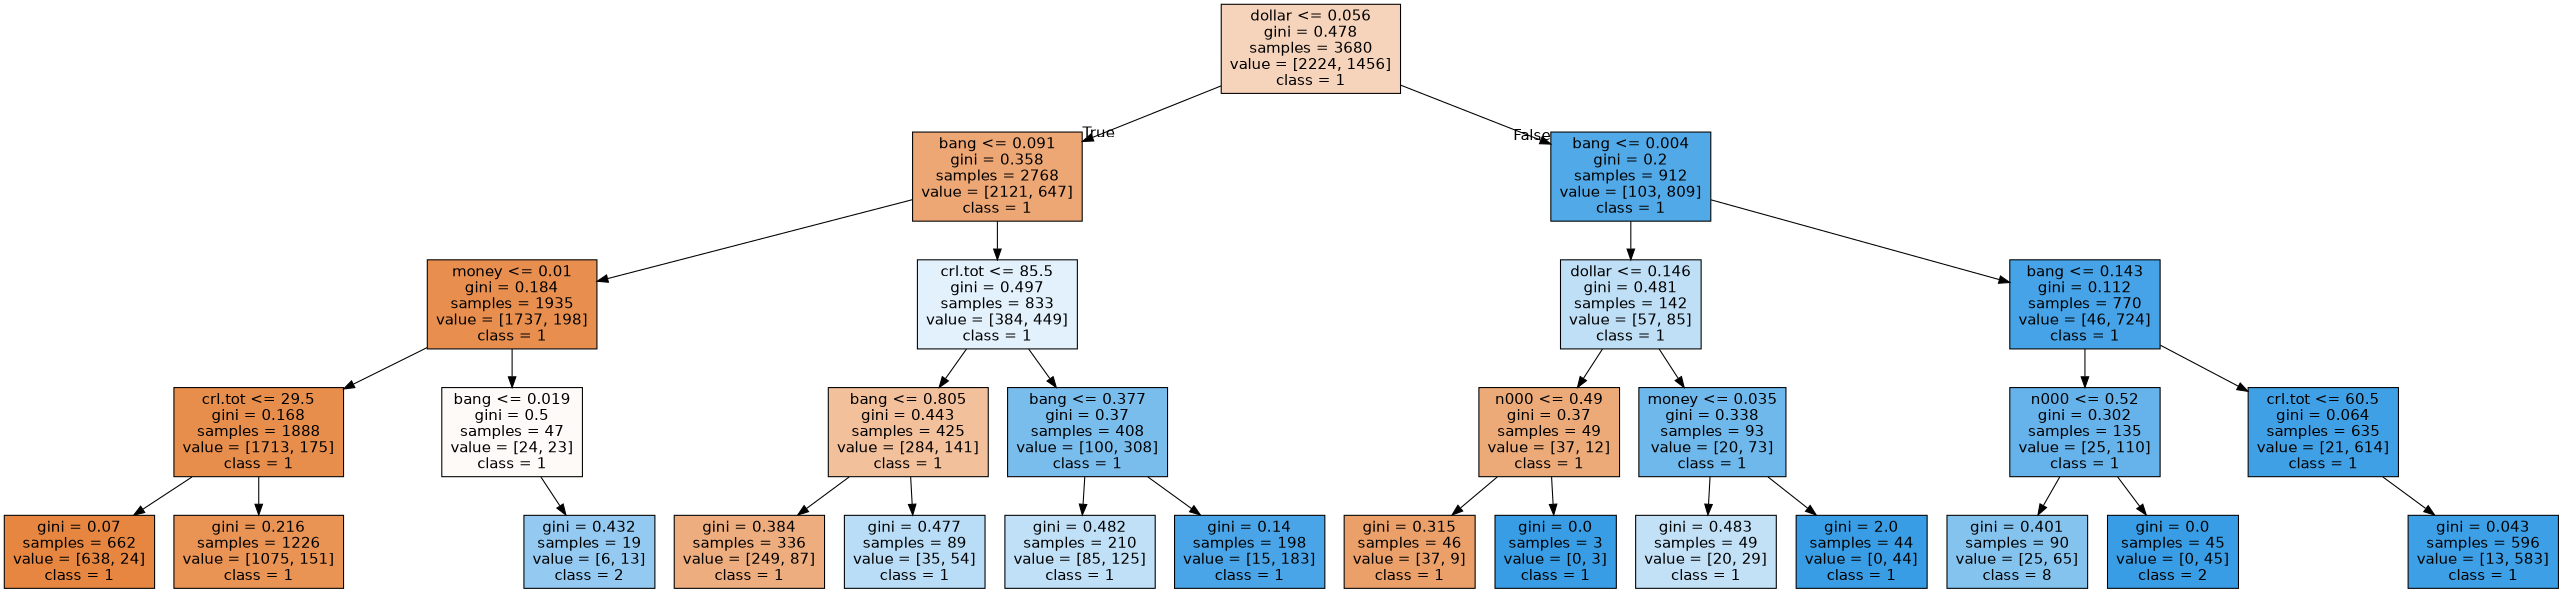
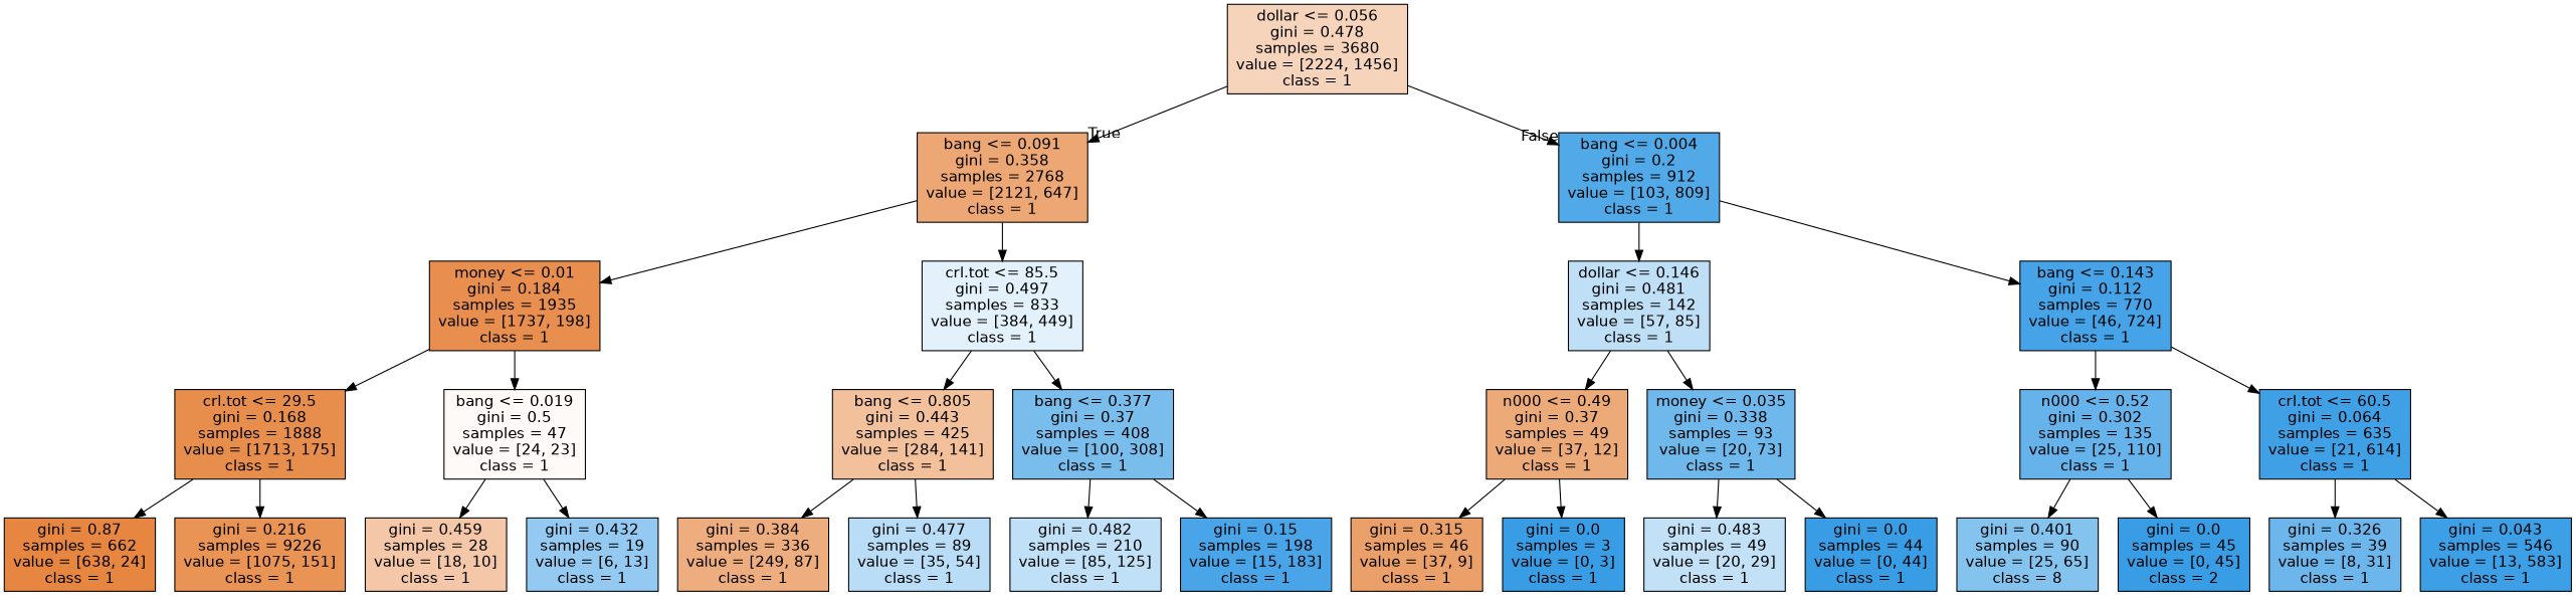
  digraph {
    node [color=black fillcolor="#399de5" fontname=helvetica shape=box style=filled]
    edge [fontname=helvetica]
    n1 [fillcolor="#f6d3bb" label="dollar <= 0.056\ngini = 0.478\nsamples = 3680\nvalue = [2224, 1456]\nclass = 1"]
    n2 [fillcolor="#eda775" label="bang <= 0.091\ngini = 0.358\nsamples = 2768\nvalue = [2121, 647]\nclass = 1"]
    n3 [fillcolor="#52a9e8" label="bang <= 0.004\ngini = 0.2\nsamples = 912\nvalue = [103, 809]\nclass = 1"]
    n4 [fillcolor="#e88f50" label="money <= 0.01\ngini = 0.184\nsamples = 1935\nvalue = [1737, 198]\nclass = 1"]
    n5 [fillcolor="#e2f1fb" label="crl.tot <= 85.5\ngini = 0.497\nsamples = 833\nvalue = [384, 449]\nclass = 1"]
    n6 [fillcolor="#bedff6" label="dollar <= 0.146\ngini = 0.481\nsamples = 142\nvalue = [57, 85]\nclass = 1"]
    n7 [fillcolor="#46a3e7" label="bang <= 0.143\ngini = 0.112\nsamples = 770\nvalue = [46, 724]\nclass = 1"]
    n8 [fillcolor="#e88e4d" label="crl.tot <= 29.5\ngini = 0.168\nsamples = 1888\nvalue = [1713, 175]\nclass = 1"]
    n9 [fillcolor="#fefaf7" label="bang <= 0.019\ngini = 0.5\nsamples = 47\nvalue = [24, 23]\nclass = 1"]
    n10 [fillcolor="#f2c09b" label="bang <= 0.805\ngini = 0.443\nsamples = 425\nvalue = [284, 141]\nclass = 1"]
    n11 [fillcolor="#79bded" label="bang <= 0.377\ngini = 0.37\nsamples = 408\nvalue = [100, 308]\nclass = 1"]
-   n12 [fillcolor="#e68640" label="gini = 0.07\nsamples = 662\nvalue = [638, 24]\nclass = 1"]
-   n13 [fillcolor="#e99355" label="gini = 0.216\nsamples = 1226\nvalue = [1075, 151]\nclass = 1"]
-   n15 [fillcolor="#94caf1" label="gini = 0.432\nsamples = 19\nvalue = [6, 13]\nclass = 2"]
+   n12 [fillcolor="#e68640" label="gini = 0.87\nsamples = 662\nvalue = [638, 24]\nclass = 1"]
+   n13 [fillcolor="#e99355" label="gini = 0.216\nsamples = 9226\nvalue = [1075, 151]\nclass = 1"]
+   n14 [fillcolor="#f3c7a7" label="gini = 0.459\nsamples = 28\nvalue = [18, 10]\nclass = 1"]
+   n15 [fillcolor="#94caf1" label="gini = 0.432\nsamples = 19\nvalue = [6, 13]\nclass = 1"]
    n16 [fillcolor="#eead7e" label="gini = 0.384\nsamples = 336\nvalue = [249, 87]\nclass = 1"]
    n17 [fillcolor="#b9ddf6" label="gini = 0.477\nsamples = 89\nvalue = [35, 54]\nclass = 1"]
    n18 [fillcolor="#c0e0f7" label="gini = 0.482\nsamples = 210\nvalue = [85, 125]\nclass = 1"]
-   n19 [fillcolor="#49a5e7" label="gini = 0.14\nsamples = 198\nvalue = [15, 183]\nclass = 1"]
+   n19 [fillcolor="#49a5e7" label="gini = 0.15\nsamples = 198\nvalue = [15, 183]\nclass = 1"]
    n20 [fillcolor="#edaa79" label="n000 <= 0.49\ngini = 0.37\nsamples = 49\nvalue = [37, 12]\nclass = 1"]
    n21 [fillcolor="#6fb8ec" label="money <= 0.035\ngini = 0.338\nsamples = 93\nvalue = [20, 73]\nclass = 1"]
    n22 [fillcolor="#66b3eb" label="n000 <= 0.52\ngini = 0.302\nsamples = 135\nvalue = [25, 110]\nclass = 1"]
    n23 [fillcolor="#40a0e6" label="crl.tot <= 60.5\ngini = 0.064\nsamples = 635\nvalue = [21, 614]\nclass = 1"]
    n24 [fillcolor="#eba069" label="gini = 0.315\nsamples = 46\nvalue = [37, 9]\nclass = 1"]
    n25 [label="gini = 0.0\nsamples = 3\nvalue = [0, 3]\nclass = 1"]
    n26 [fillcolor="#c2e1f7" label="gini = 0.483\nsamples = 49\nvalue = [20, 29]\nclass = 1"]
-   n27 [label="gini = 2.0\nsamples = 44\nvalue = [0, 44]\nclass = 1"]
+   n27 [label="gini = 0.0\nsamples = 44\nvalue = [0, 44]\nclass = 1"]
    n28 [fillcolor="#85c3ef" label="gini = 0.401\nsamples = 90\nvalue = [25, 65]\nclass = 8"]
    n29 [label="gini = 0.0\nsamples = 45\nvalue = [0, 45]\nclass = 2"]
-   n31 [fillcolor="#3d9fe6" label="gini = 0.043\nsamples = 596\nvalue = [13, 583]\nclass = 1"]
+   n30 [fillcolor="#6cb6ec" label="gini = 0.326\nsamples = 39\nvalue = [8, 31]\nclass = 1"]
+   n31 [fillcolor="#3d9fe6" label="gini = 0.043\nsamples = 546\nvalue = [13, 583]\nclass = 1"]
    n1 -> n2 [headlabel=True labelangle=45 labeldistance=2.5]
    n1 -> n3 [headlabel=False labelangle=-45 labeldistance=2.5]
    n2 -> n4
    n2 -> n5
    n3 -> n6
    n3 -> n7
    n4 -> n8
    n4 -> n9
    n5 -> n10
    n5 -> n11
    n6 -> n20
    n6 -> n21
    n7 -> n22
    n7 -> n23
    n8 -> n12
    n8 -> n13
+   n9 -> n14
    n9 -> n15
    n10 -> n16
    n10 -> n17
    n11 -> n18
    n11 -> n19
    n20 -> n24
    n20 -> n25
    n21 -> n26
    n21 -> n27
    n22 -> n28
    n22 -> n29
+   n23 -> n30
    n23 -> n31
  }
